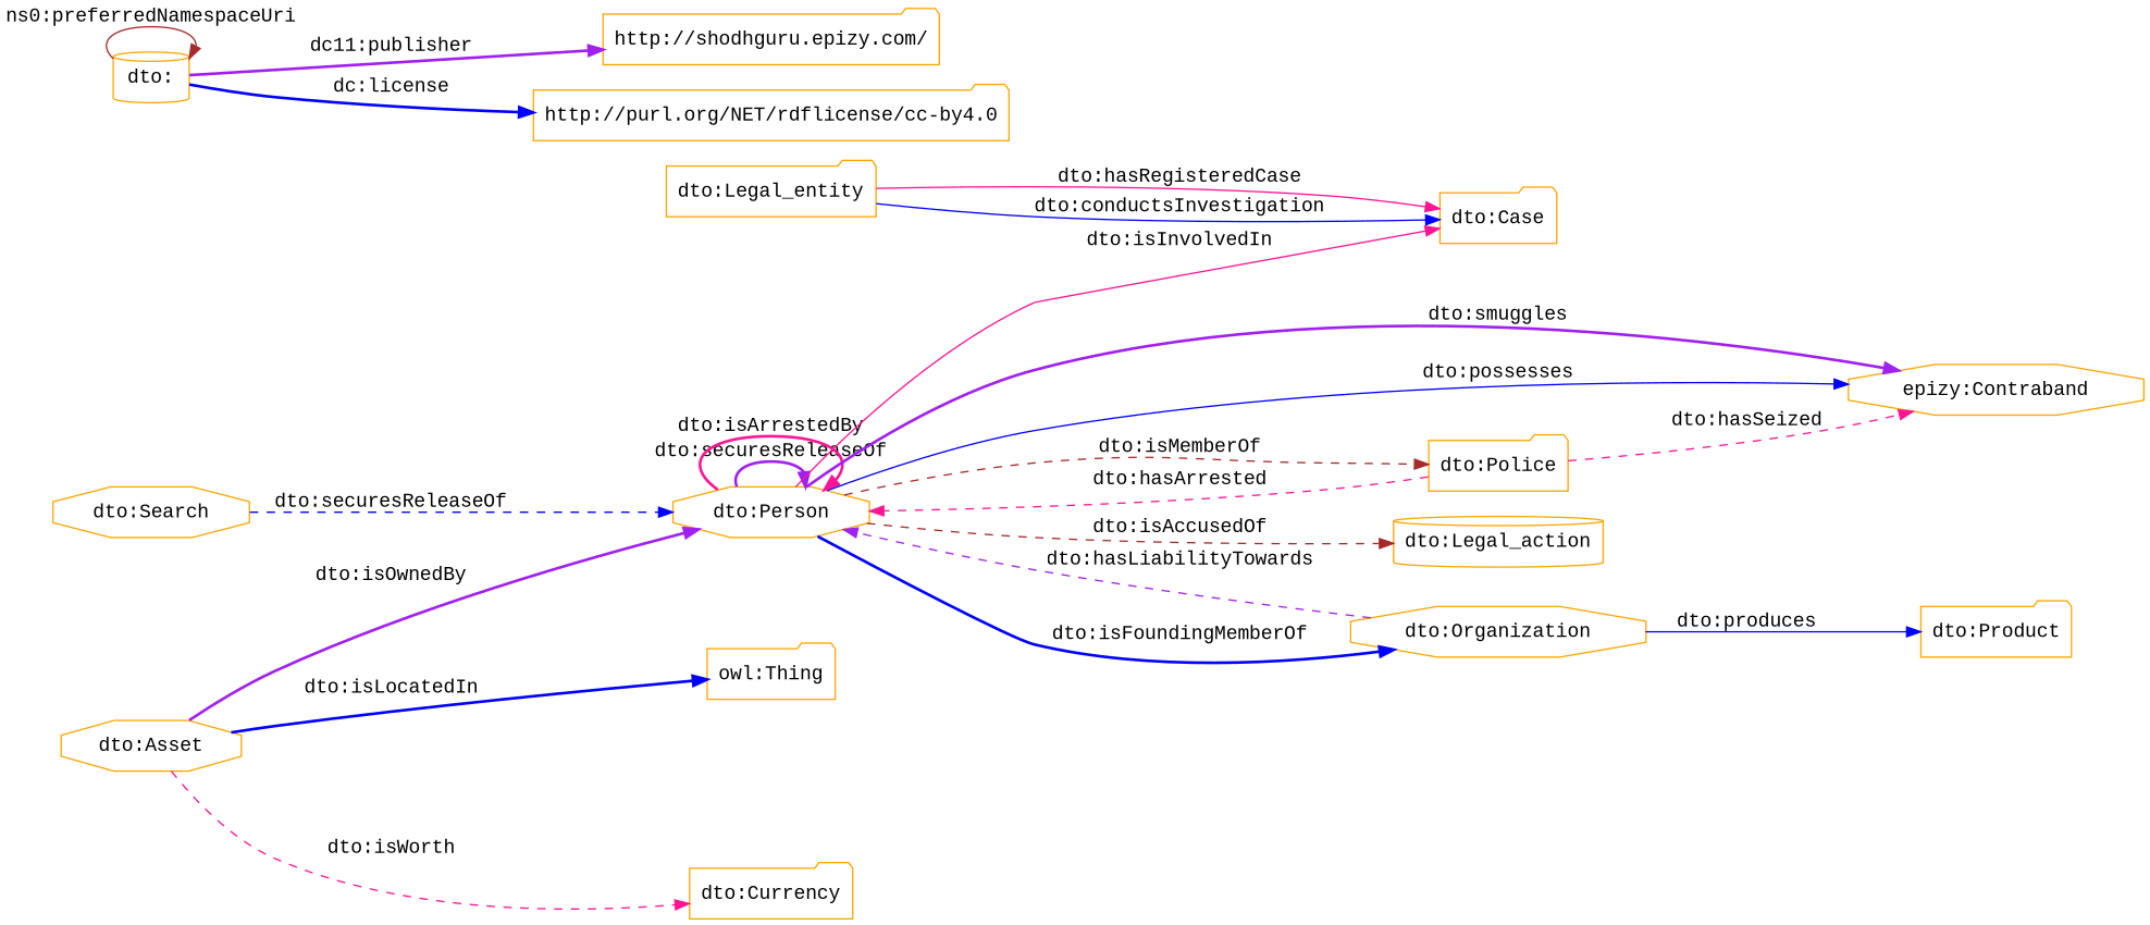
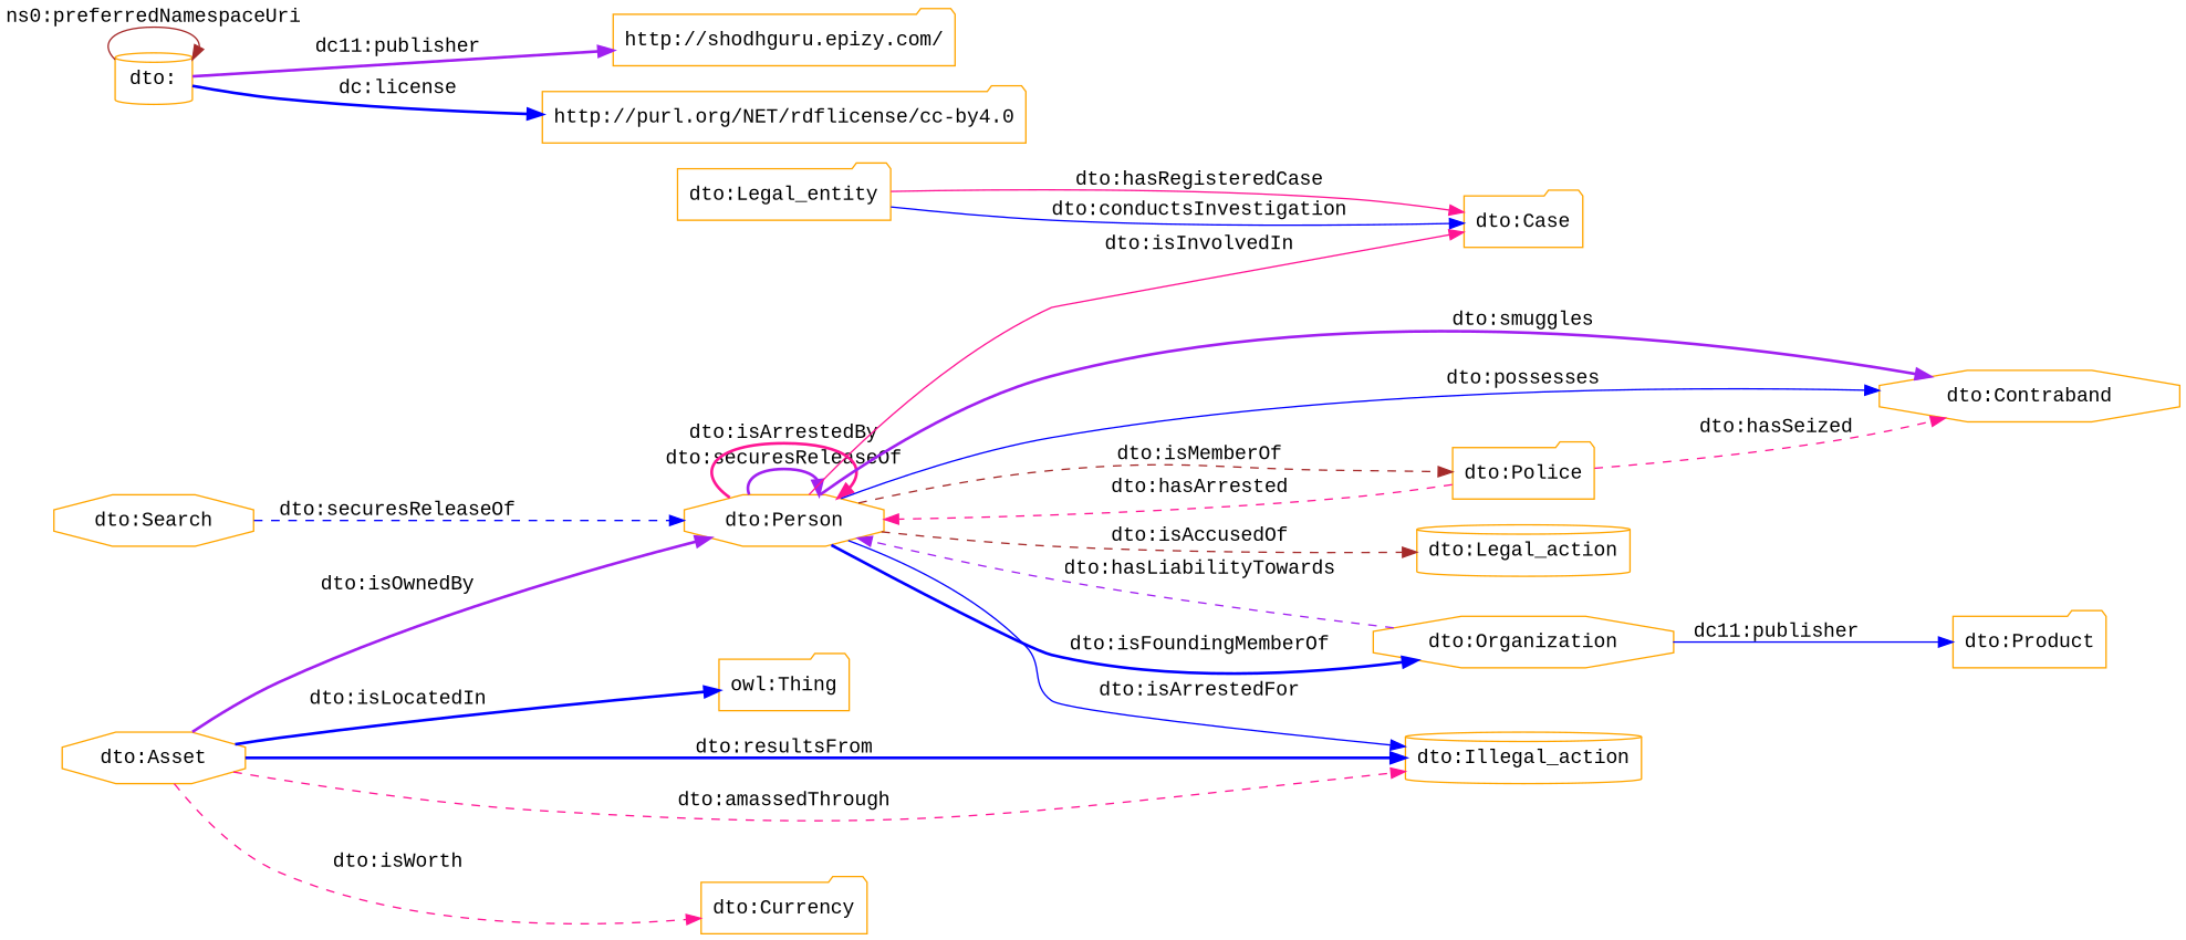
  digraph {
    fontname="Liberation Mono"
    rankdir=LR
    node [color=orange fontname="Liberation Mono" shape=folder]
    edge [color=blue fontname="Liberation Mono" style=bold]
    "dto:Search" [shape=octagon]
    "dto:Person" [shape=octagon]
    "dto:Organization" [shape=octagon]
    "dto:Case"
+   "dto:Illegal_action" [shape=cylinder]
    "dto:Police"
-   "dto:Contraband" [shape=octagon label="epizy:Contraband"]
+   "dto:Contraband" [shape=octagon]
    "dto:Legal_action" [shape=cylinder]
    "dto:Product"
    "dto:Legal_entity"
    "dto:Asset" [shape=octagon]
    "dto:Currency"
    "owl:Thing"
    "dto:" [shape=cylinder]
    "http://shodhguru.epizy.com/"
    "http://purl.org/NET/rdflicense/cc-by4.0"
    "dto:Search" -> "dto:Person" [label="dto:securesReleaseOf" style=dashed]
    "dto:Person" -> "dto:Person" [color=purple label="dto:securesReleaseOf"]
    "dto:Person" -> "dto:Person" [color=deeppink label="dto:isArrestedBy"]
    "dto:Person" -> "dto:Organization" [label="dto:isFoundingMemberOf"]
    "dto:Person" -> "dto:Case" [color=deeppink label="dto:isInvolvedIn" style=solid]
+   "dto:Person" -> "dto:Illegal_action" [label="dto:isArrestedFor" style=solid]
    "dto:Person" -> "dto:Police" [color=brown label="dto:isMemberOf" style=dashed]
    "dto:Person" -> "dto:Contraband" [color=purple label="dto:smuggles"]
    "dto:Person" -> "dto:Contraband" [label="dto:possesses" style=solid]
    "dto:Person" -> "dto:Legal_action" [color=brown label="dto:isAccusedOf" style=dashed]
    "dto:Organization" -> "dto:Person" [color=purple label="dto:hasLiabilityTowards" style=dashed]
-   "dto:Organization" -> "dto:Product" [label="dto:produces" style=solid]
+   "dto:Organization" -> "dto:Product" [label="dc11:publisher" style=solid]
    "dto:Police" -> "dto:Person" [color=deeppink label="dto:hasArrested" style=dashed]
    "dto:Police" -> "dto:Contraband" [color=deeppink label="dto:hasSeized" style=dashed]
    "dto:Legal_entity" -> "dto:Case" [label="dto:conductsInvestigation" style=solid]
    "dto:Legal_entity" -> "dto:Case" [color=deeppink label="dto:hasRegisteredCase" style=solid]
    "dto:Asset" -> "dto:Person" [color=purple label="dto:isOwnedBy"]
+   "dto:Asset" -> "dto:Illegal_action" [color=deeppink label="dto:amassedThrough" style=dashed]
+   "dto:Asset" -> "dto:Illegal_action" [label="dto:resultsFrom"]
    "dto:Asset" -> "dto:Currency" [color=deeppink label="dto:isWorth" style=dashed]
    "dto:Asset" -> "owl:Thing" [label="dto:isLocatedIn"]
    "dto:" -> "dto:" [color=brown label="ns0:preferredNamespaceUri" style=solid]
    "dto:" -> "http://shodhguru.epizy.com/" [color=purple label="dc11:publisher"]
    "dto:" -> "http://purl.org/NET/rdflicense/cc-by4.0" [label="dc:license"]
  }
